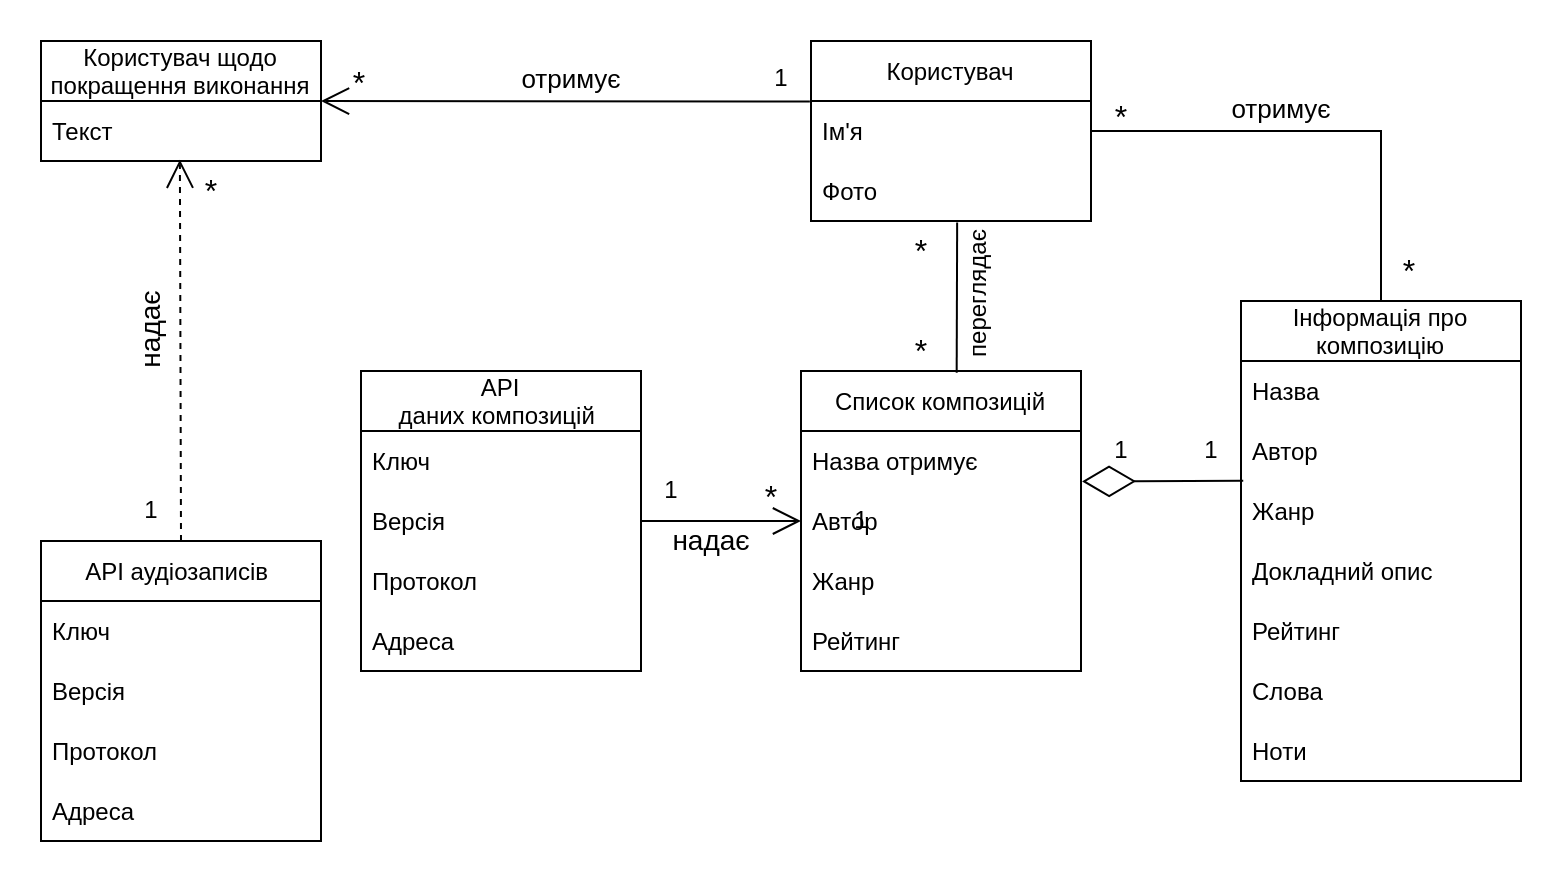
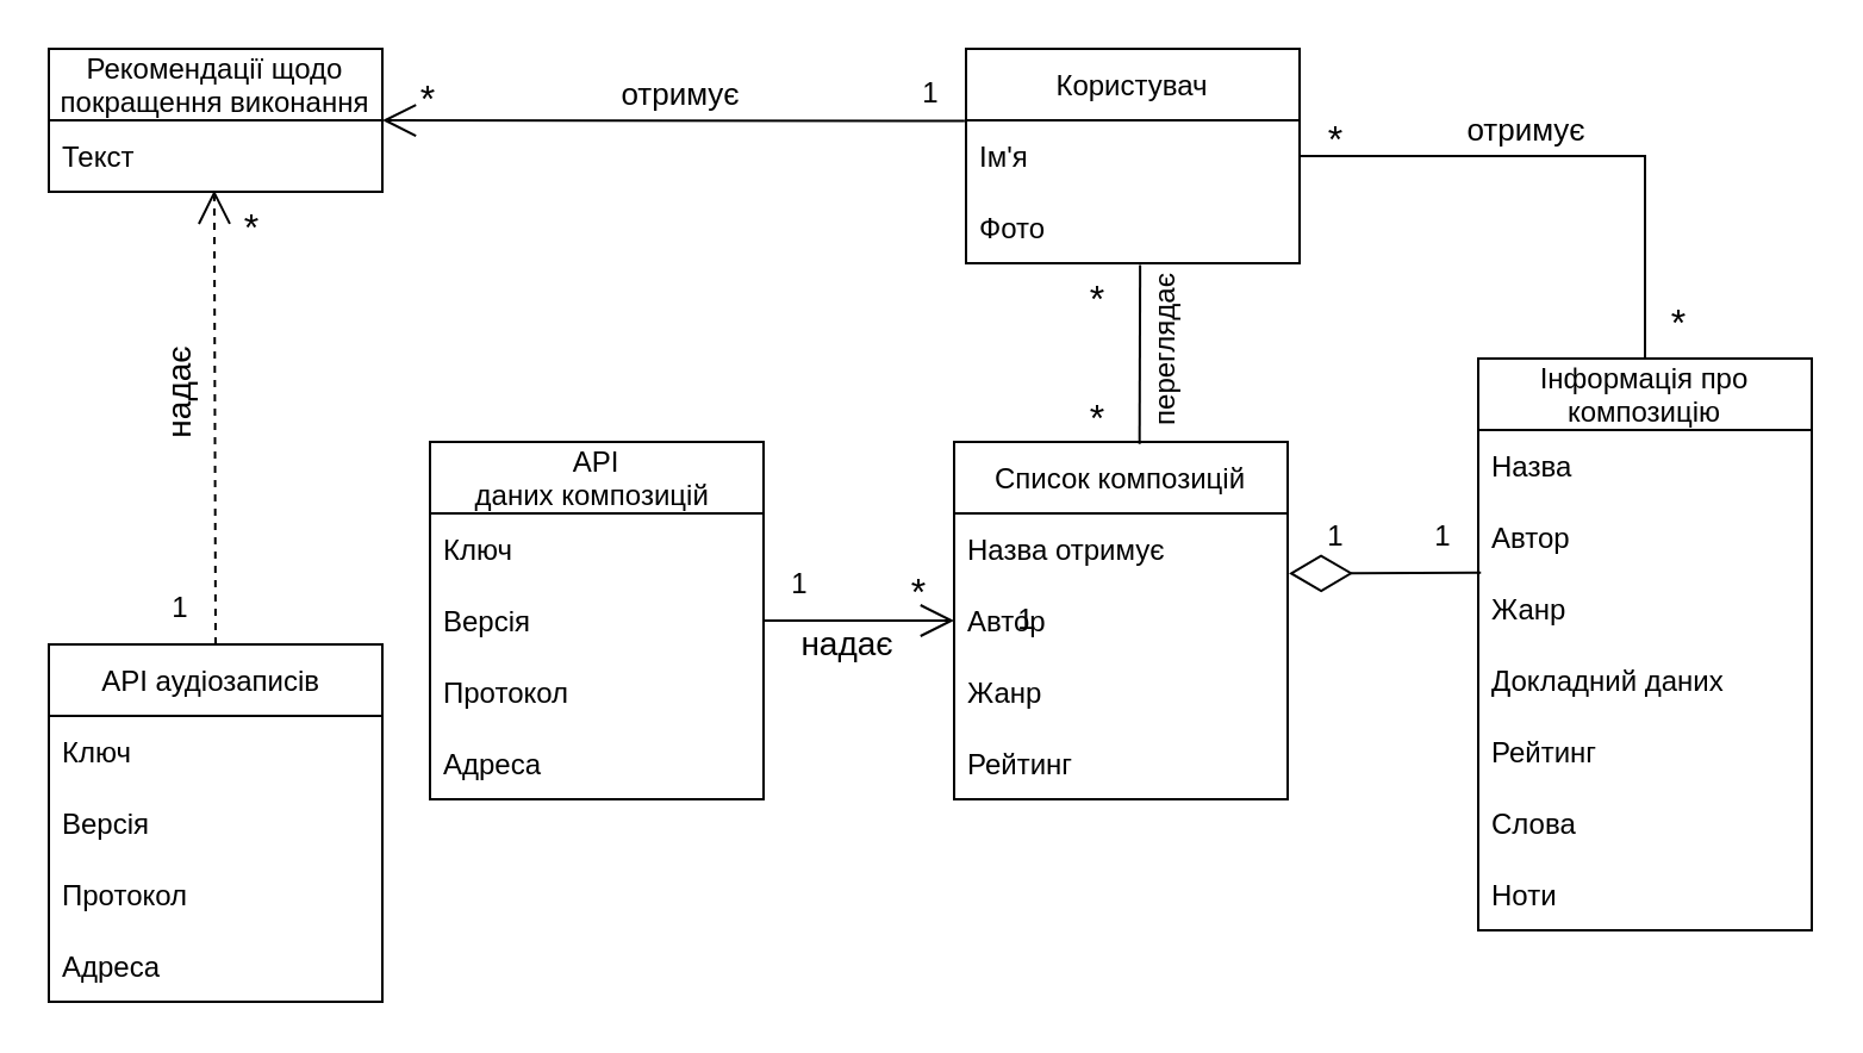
  <mxCell id="0" />
  <mxCell id="1" parent="0" />
  <mxCell id="2" value="Користувач" style="swimlane;fontStyle=0;childLayout=stackLayout;horizontal=1;startSize=30;horizontalStack=0;resizeParent=1;resizeParentMax=0;resizeLast=0;collapsible=1;marginBottom=0;" parent="1" vertex="1"><mxGeometry x="405" y="20" width="140" height="90" as="geometry" /></mxCell>
  <mxCell id="3" value="Ім'я" style="text;strokeColor=none;fillColor=none;align=left;verticalAlign=middle;spacingLeft=4;spacingRight=4;overflow=hidden;points=[[0,0.5],[1,0.5]];portConstraint=eastwest;rotatable=0;" parent="2" vertex="1"><mxGeometry y="30" width="140" height="30" as="geometry" /></mxCell>
  <mxCell id="4" value="Фото" style="text;strokeColor=none;fillColor=none;align=left;verticalAlign=middle;spacingLeft=4;spacingRight=4;overflow=hidden;points=[[0,0.5],[1,0.5]];portConstraint=eastwest;rotatable=0;" parent="2" vertex="1"><mxGeometry y="60" width="140" height="30" as="geometry" /></mxCell>
  <mxCell id="5" value="API &#10;даних композицій " style="swimlane;fontStyle=0;childLayout=stackLayout;horizontal=1;startSize=30;horizontalStack=0;resizeParent=1;resizeParentMax=0;resizeLast=0;collapsible=1;marginBottom=0;" parent="1" vertex="1"><mxGeometry x="180" y="185" width="140" height="150" as="geometry" /></mxCell>
  <mxCell id="6" value="Ключ" style="text;strokeColor=none;fillColor=none;align=left;verticalAlign=middle;spacingLeft=4;spacingRight=4;overflow=hidden;points=[[0,0.5],[1,0.5]];portConstraint=eastwest;rotatable=0;" parent="5" vertex="1"><mxGeometry y="30" width="140" height="30" as="geometry" /></mxCell>
  <mxCell id="7" value="Версія" style="text;strokeColor=none;fillColor=none;align=left;verticalAlign=middle;spacingLeft=4;spacingRight=4;overflow=hidden;points=[[0,0.5],[1,0.5]];portConstraint=eastwest;rotatable=0;" parent="5" vertex="1"><mxGeometry y="60" width="140" height="30" as="geometry" /></mxCell>
  <mxCell id="8" value="Протокол" style="text;strokeColor=none;fillColor=none;align=left;verticalAlign=middle;spacingLeft=4;spacingRight=4;overflow=hidden;points=[[0,0.5],[1,0.5]];portConstraint=eastwest;rotatable=0;" parent="5" vertex="1"><mxGeometry y="90" width="140" height="30" as="geometry" /></mxCell>
  <mxCell id="9" value="Адреса" style="text;strokeColor=none;fillColor=none;align=left;verticalAlign=middle;spacingLeft=4;spacingRight=4;overflow=hidden;points=[[0,0.5],[1,0.5]];portConstraint=eastwest;rotatable=0;" parent="5" vertex="1"><mxGeometry y="120" width="140" height="30" as="geometry" /></mxCell>
  <mxCell id="10" value="Список композицій" style="swimlane;fontStyle=0;childLayout=stackLayout;horizontal=1;startSize=30;horizontalStack=0;resizeParent=1;resizeParentMax=0;resizeLast=0;collapsible=1;marginBottom=0;" parent="1" vertex="1"><mxGeometry x="400" y="185" width="140" height="150" as="geometry" /></mxCell>
  <mxCell id="11" value="Назва отримує" style="text;strokeColor=none;fillColor=none;align=left;verticalAlign=middle;spacingLeft=4;spacingRight=4;overflow=hidden;points=[[0,0.5],[1,0.5]];portConstraint=eastwest;rotatable=0;" parent="10" vertex="1"><mxGeometry y="30" width="140" height="30" as="geometry" /></mxCell>
  <mxCell id="12" value="Автор" style="text;strokeColor=none;fillColor=none;align=left;verticalAlign=middle;spacingLeft=4;spacingRight=4;overflow=hidden;points=[[0,0.5],[1,0.5]];portConstraint=eastwest;rotatable=0;" parent="10" vertex="1"><mxGeometry y="60" width="140" height="30" as="geometry" /></mxCell>
  <mxCell id="13" value="Жанр" style="text;strokeColor=none;fillColor=none;align=left;verticalAlign=middle;spacingLeft=4;spacingRight=4;overflow=hidden;points=[[0,0.5],[1,0.5]];portConstraint=eastwest;rotatable=0;" parent="10" vertex="1"><mxGeometry y="90" width="140" height="30" as="geometry" /></mxCell>
  <mxCell id="14" value="Рейтинг" style="text;strokeColor=none;fillColor=none;align=left;verticalAlign=middle;spacingLeft=4;spacingRight=4;overflow=hidden;points=[[0,0.5],[1,0.5]];portConstraint=eastwest;rotatable=0;" parent="10" vertex="1"><mxGeometry y="120" width="140" height="30" as="geometry" /></mxCell>
  <mxCell id="15" value="Інформація про &#10;композицію" style="swimlane;fontStyle=0;childLayout=stackLayout;horizontal=1;startSize=30;horizontalStack=0;resizeParent=1;resizeParentMax=0;resizeLast=0;collapsible=1;marginBottom=0;" parent="1" vertex="1"><mxGeometry x="620" y="150" width="140" height="240" as="geometry" /></mxCell>
  <mxCell id="16" value="Назва" style="text;strokeColor=none;fillColor=none;align=left;verticalAlign=middle;spacingLeft=4;spacingRight=4;overflow=hidden;points=[[0,0.5],[1,0.5]];portConstraint=eastwest;rotatable=0;" parent="15" vertex="1"><mxGeometry y="30" width="140" height="30" as="geometry" /></mxCell>
  <mxCell id="17" value="Автор" style="text;strokeColor=none;fillColor=none;align=left;verticalAlign=middle;spacingLeft=4;spacingRight=4;overflow=hidden;points=[[0,0.5],[1,0.5]];portConstraint=eastwest;rotatable=0;" parent="15" vertex="1"><mxGeometry y="60" width="140" height="30" as="geometry" /></mxCell>
  <mxCell id="18" value="Жанр" style="text;strokeColor=none;fillColor=none;align=left;verticalAlign=middle;spacingLeft=4;spacingRight=4;overflow=hidden;points=[[0,0.5],[1,0.5]];portConstraint=eastwest;rotatable=0;" parent="15" vertex="1"><mxGeometry y="90" width="140" height="30" as="geometry" /></mxCell>
- <mxCell id="19" value="Докладний опис" style="text;strokeColor=none;fillColor=none;align=left;verticalAlign=middle;spacingLeft=4;spacingRight=4;overflow=hidden;points=[[0,0.5],[1,0.5]];portConstraint=eastwest;rotatable=0;" parent="15" vertex="1"><mxGeometry y="120" width="140" height="30" as="geometry" /></mxCell>
+ <mxCell id="19" value="Докладний даних" style="text;strokeColor=none;fillColor=none;align=left;verticalAlign=middle;spacingLeft=4;spacingRight=4;overflow=hidden;points=[[0,0.5],[1,0.5]];portConstraint=eastwest;rotatable=0;" parent="15" vertex="1"><mxGeometry y="120" width="140" height="30" as="geometry" /></mxCell>
  <mxCell id="20" value="Рейтинг" style="text;strokeColor=none;fillColor=none;align=left;verticalAlign=middle;spacingLeft=4;spacingRight=4;overflow=hidden;points=[[0,0.5],[1,0.5]];portConstraint=eastwest;rotatable=0;" parent="15" vertex="1"><mxGeometry y="150" width="140" height="30" as="geometry" /></mxCell>
  <mxCell id="21" value="Слова" style="text;strokeColor=none;fillColor=none;align=left;verticalAlign=middle;spacingLeft=4;spacingRight=4;overflow=hidden;points=[[0,0.5],[1,0.5]];portConstraint=eastwest;rotatable=0;" parent="15" vertex="1"><mxGeometry y="180" width="140" height="30" as="geometry" /></mxCell>
  <mxCell id="22" value="Ноти" style="text;strokeColor=none;fillColor=none;align=left;verticalAlign=middle;spacingLeft=4;spacingRight=4;overflow=hidden;points=[[0,0.5],[1,0.5]];portConstraint=eastwest;rotatable=0;" parent="15" vertex="1"><mxGeometry y="210" width="140" height="30" as="geometry" /></mxCell>
  <mxCell id="23" value="API аудіозаписів " style="swimlane;fontStyle=0;childLayout=stackLayout;horizontal=1;startSize=30;horizontalStack=0;resizeParent=1;resizeParentMax=0;resizeLast=0;collapsible=1;marginBottom=0;" parent="1" vertex="1"><mxGeometry y="270" width="140" height="150" as="geometry" x="20" /></mxCell>
  <mxCell id="24" value="Ключ" style="text;strokeColor=none;fillColor=none;align=left;verticalAlign=middle;spacingLeft=4;spacingRight=4;overflow=hidden;points=[[0,0.5],[1,0.5]];portConstraint=eastwest;rotatable=0;" parent="23" vertex="1"><mxGeometry y="30" width="140" height="30" as="geometry" /></mxCell>
  <mxCell id="25" value="Версія" style="text;strokeColor=none;fillColor=none;align=left;verticalAlign=middle;spacingLeft=4;spacingRight=4;overflow=hidden;points=[[0,0.5],[1,0.5]];portConstraint=eastwest;rotatable=0;" parent="23" vertex="1"><mxGeometry y="60" width="140" height="30" as="geometry" /></mxCell>
  <mxCell id="26" value="Протокол" style="text;strokeColor=none;fillColor=none;align=left;verticalAlign=middle;spacingLeft=4;spacingRight=4;overflow=hidden;points=[[0,0.5],[1,0.5]];portConstraint=eastwest;rotatable=0;" parent="23" vertex="1"><mxGeometry y="90" width="140" height="30" as="geometry" /></mxCell>
  <mxCell id="27" value="Адреса" style="text;strokeColor=none;fillColor=none;align=left;verticalAlign=middle;spacingLeft=4;spacingRight=4;overflow=hidden;points=[[0,0.5],[1,0.5]];portConstraint=eastwest;rotatable=0;" parent="23" vertex="1"><mxGeometry y="120" width="140" height="30" as="geometry" /></mxCell>
- <mxCell id="28" value="Користувач щодо &#10;покращення виконання" style="swimlane;fontStyle=0;childLayout=stackLayout;horizontal=1;startSize=30;horizontalStack=0;resizeParent=1;resizeParentMax=0;resizeLast=0;collapsible=1;marginBottom=0;" parent="1" vertex="1"><mxGeometry y="20" width="140" height="60" as="geometry" x="20" /></mxCell>
+ <mxCell id="28" value="Рекомендації щодо &#10;покращення виконання" style="swimlane;fontStyle=0;childLayout=stackLayout;horizontal=1;startSize=30;horizontalStack=0;resizeParent=1;resizeParentMax=0;resizeLast=0;collapsible=1;marginBottom=0;" parent="1" vertex="1"><mxGeometry y="20" width="140" height="60" as="geometry" x="20" /></mxCell>
  <mxCell id="29" value="Текст" style="text;strokeColor=none;fillColor=none;align=left;verticalAlign=middle;spacingLeft=4;spacingRight=4;overflow=hidden;points=[[0,0.5],[1,0.5]];portConstraint=eastwest;rotatable=0;" parent="28" vertex="1"><mxGeometry y="30" width="140" height="30" as="geometry" /></mxCell>
  <mxCell id="30" value="1" style="text;html=1;align=center;verticalAlign=middle;resizable=0;points=[];autosize=1;strokeColor=none;fillColor=none;" parent="1" vertex="1"><mxGeometry x="590" y="210" width="30" height="30" as="geometry" /></mxCell>
  <mxCell id="31" value="1" style="text;html=1;align=center;verticalAlign=middle;resizable=0;points=[];autosize=1;strokeColor=none;fillColor=none;" parent="1" vertex="1"><mxGeometry x="415" y="245" width="30" height="30" as="geometry" /></mxCell>
  <mxCell id="32" value="*" style="text;html=1;align=center;verticalAlign=middle;resizable=0;points=[];autosize=1;strokeColor=none;fillColor=none;fontSize=16;" parent="1" vertex="1"><mxGeometry x="370" y="233" width="30" height="30" as="geometry" /></mxCell>
  <mxCell id="33" value="" style="endArrow=diamondThin;endFill=0;endSize=24;html=1;rounded=0;exitX=0.008;exitY=-0.003;exitDx=0;exitDy=0;exitPerimeter=0;entryX=1.004;entryY=0.841;entryDx=0;entryDy=0;entryPerimeter=0;" parent="1" source="18" target="11" edge="1"><mxGeometry width="160" relative="1" as="geometry"><mxPoint x="620" y="100" as="sourcePoint" /><mxPoint x="520" y="100" as="targetPoint" /></mxGeometry></mxCell>
  <mxCell id="34" value="1" style="text;html=1;align=center;verticalAlign=middle;resizable=0;points=[];autosize=1;strokeColor=none;fillColor=none;" parent="1" vertex="1"><mxGeometry x="545" y="210" width="30" height="30" as="geometry" /></mxCell>
  <mxCell id="35" value="" style="endArrow=open;endFill=1;endSize=12;html=1;rounded=0;exitX=1;exitY=0.5;exitDx=0;exitDy=0;entryX=0;entryY=0.5;entryDx=0;entryDy=0;" parent="1" source="7" target="12" edge="1"><mxGeometry width="160" relative="1" as="geometry"><mxPoint x="490" y="220" as="sourcePoint" /><mxPoint x="450" y="160" as="targetPoint" /></mxGeometry></mxCell>
  <mxCell id="36" value="" style="endArrow=none;endFill=1;endSize=12;html=1;rounded=0;exitX=1;exitY=0.5;exitDx=0;exitDy=0;entryX=0.5;entryY=0;entryDx=0;entryDy=0;" parent="1" source="3" target="15" edge="1"><mxGeometry width="160" relative="1" as="geometry"><mxPoint x="220" y="200" as="sourcePoint" /><mxPoint x="700" y="55" as="targetPoint" /><Array as="points"><mxPoint x="690" y="65" /></Array></mxGeometry></mxCell>
  <mxCell id="37" value="1" style="text;html=1;align=center;verticalAlign=middle;resizable=0;points=[];autosize=1;strokeColor=none;fillColor=none;" parent="1" vertex="1"><mxGeometry x="320" y="230" width="30" height="30" as="geometry" /></mxCell>
  <mxCell id="38" value="" style="endArrow=none;endFill=1;endSize=12;html=1;rounded=0;exitX=0.522;exitY=1.025;exitDx=0;exitDy=0;exitPerimeter=0;entryX=0.556;entryY=0.006;entryDx=0;entryDy=0;entryPerimeter=0;" parent="1" source="4" target="10" edge="1"><mxGeometry width="160" relative="1" as="geometry"><mxPoint x="487.5" y="145" as="sourcePoint" /><mxPoint x="480" y="180" as="targetPoint" /><Array as="points" /></mxGeometry></mxCell>
  <mxCell id="39" value="*" style="text;html=1;align=center;verticalAlign=middle;resizable=0;points=[];autosize=1;strokeColor=none;fillColor=none;fontSize=16;" parent="1" vertex="1"><mxGeometry x="445" y="110" width="30" height="30" as="geometry" /></mxCell>
  <mxCell id="40" value="*" style="text;html=1;align=center;verticalAlign=middle;resizable=0;points=[];autosize=1;strokeColor=none;fillColor=none;fontSize=16;" parent="1" vertex="1"><mxGeometry x="445" y="160" width="30" height="30" as="geometry" /></mxCell>
  <mxCell id="41" value="*" style="text;html=1;align=center;verticalAlign=middle;resizable=0;points=[];autosize=1;strokeColor=none;fillColor=none;fontSize=16;" parent="1" vertex="1"><mxGeometry x="545" y="43" width="30" height="30" as="geometry" /></mxCell>
  <mxCell id="42" value="*" style="text;html=1;align=center;verticalAlign=middle;resizable=0;points=[];autosize=1;strokeColor=none;fillColor=none;fontSize=16;" parent="1" vertex="1"><mxGeometry x="689" y="120" width="30" height="30" as="geometry" /></mxCell>
  <mxCell id="43" value="отримує" style="text;html=1;align=center;verticalAlign=middle;resizable=0;points=[];autosize=1;strokeColor=none;fillColor=none;fontSize=13;" parent="1" vertex="1"><mxGeometry x="605" y="39" width="70" height="30" as="geometry" /></mxCell>
  <mxCell id="44" value="надає" style="text;html=1;align=center;verticalAlign=middle;resizable=0;points=[];autosize=1;strokeColor=none;fillColor=none;fontSize=14;" parent="1" vertex="1"><mxGeometry x="325" y="255" width="60" height="30" as="geometry" /></mxCell>
  <mxCell id="45" value="переглядає" style="text;html=1;align=center;verticalAlign=middle;resizable=0;points=[];autosize=1;strokeColor=none;fillColor=none;fontSize=12;rotation=-90;" parent="1" vertex="1"><mxGeometry x="444" y="132" width="90" height="30" as="geometry" /></mxCell>
  <mxCell id="46" value="1" style="text;html=1;align=center;verticalAlign=middle;resizable=0;points=[];autosize=1;strokeColor=none;fillColor=none;" parent="1" vertex="1"><mxGeometry x="60" y="240" width="30" height="30" as="geometry" /></mxCell>
  <mxCell id="47" value="*" style="text;html=1;align=center;verticalAlign=middle;resizable=0;points=[];autosize=1;strokeColor=none;fillColor=none;fontSize=16;" parent="1" vertex="1"><mxGeometry x="90" y="80" width="30" height="30" as="geometry" /></mxCell>
  <mxCell id="48" value="" style="endArrow=open;endFill=1;endSize=12;html=1;rounded=0;exitX=0.5;exitY=0;exitDx=0;exitDy=0;entryX=0.496;entryY=0.978;entryDx=0;entryDy=0;entryPerimeter=0;dashed=1;" parent="1" source="23" target="29" edge="1"><mxGeometry width="160" relative="1" as="geometry"><mxPoint x="330" y="270" as="sourcePoint" /><mxPoint x="410" y="270" as="targetPoint" /></mxGeometry></mxCell>
  <mxCell id="49" value="надає" style="text;html=1;align=center;verticalAlign=middle;resizable=0;points=[];autosize=1;strokeColor=none;fillColor=none;fontSize=14;rotation=-90;" parent="1" vertex="1"><mxGeometry x="45" y="150" width="60" height="30" as="geometry" /></mxCell>
  <mxCell id="50" value="" style="endArrow=open;endFill=1;endSize=12;html=1;rounded=0;exitX=-0.004;exitY=0.336;exitDx=0;exitDy=0;exitPerimeter=0;" parent="1" source="2" edge="1"><mxGeometry width="160" relative="1" as="geometry"><mxPoint x="315" y="46.5" as="sourcePoint" /><mxPoint x="160" y="50" as="targetPoint" /><Array as="points" /></mxGeometry></mxCell>
  <mxCell id="51" value="отримує" style="text;html=1;align=center;verticalAlign=middle;resizable=0;points=[];autosize=1;strokeColor=none;fillColor=none;fontSize=13;" parent="1" vertex="1"><mxGeometry x="250" y="24" width="70" height="30" as="geometry" /></mxCell>
  <mxCell id="52" value="1" style="text;html=1;align=center;verticalAlign=middle;resizable=0;points=[];autosize=1;strokeColor=none;fillColor=none;" parent="1" vertex="1"><mxGeometry x="375" y="24" width="30" height="30" as="geometry" /></mxCell>
  <mxCell id="53" value="*" style="text;html=1;align=center;verticalAlign=middle;resizable=0;points=[];autosize=1;strokeColor=none;fillColor=none;fontSize=16;" parent="1" vertex="1"><mxGeometry x="164" y="26" width="30" height="30" as="geometry" /></mxCell>
